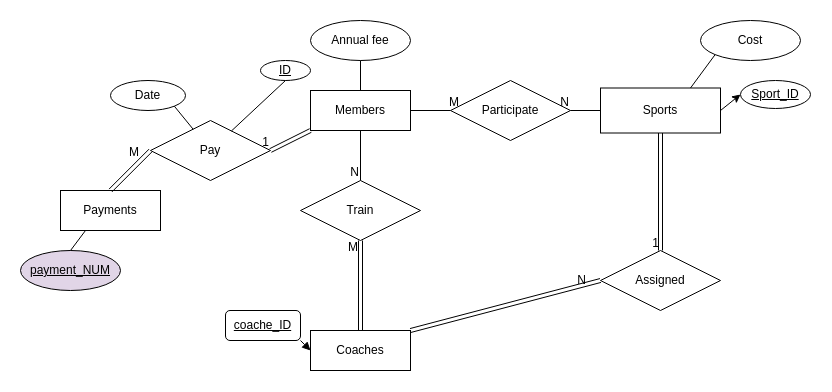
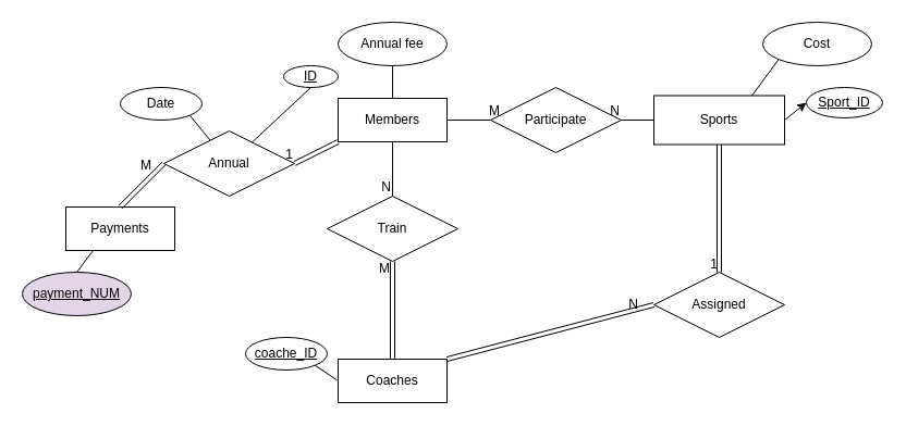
  <mxCell id="0" />
  <mxCell id="1" parent="0" />
  <mxCell id="2" value="Sports" style="rounded=0;whiteSpace=wrap;html=1;" vertex="1" parent="1"><mxGeometry x="600" y="87.5" width="120" height="45" as="geometry" /></mxCell>
  <mxCell id="3" value="Members" style="whiteSpace=wrap;html=1;align=center;" vertex="1" parent="1"><mxGeometry x="310" y="90" width="100" height="40" as="geometry" /></mxCell>
  <mxCell id="4" value="Annual fee" style="ellipse;whiteSpace=wrap;html=1;align=center;" vertex="1" parent="1"><mxGeometry x="310" y="20" width="100" height="40" as="geometry" /></mxCell>
  <mxCell id="5" value="" style="endArrow=none;html=1;rounded=0;exitX=0.5;exitY=1;exitDx=0;exitDy=0;entryX=0.5;entryY=0;entryDx=0;entryDy=0;" edge="1" parent="1" source="4" target="3"><mxGeometry relative="1" as="geometry"><mxPoint x="130" y="120" as="sourcePoint" /><mxPoint x="290" y="120" as="targetPoint" /></mxGeometry></mxCell>
- <mxCell id="6" value="Pay" style="shape=rhombus;perimeter=rhombusPerimeter;whiteSpace=wrap;html=1;align=center;" vertex="1" parent="1"><mxGeometry x="150" y="120" width="120" height="60" as="geometry" /></mxCell>
+ <mxCell id="6" value="Annual" style="shape=rhombus;perimeter=rhombusPerimeter;whiteSpace=wrap;html=1;align=center;" vertex="1" parent="1"><mxGeometry x="150" y="120" width="120" height="60" as="geometry" /></mxCell>
  <mxCell id="7" value="Cost" style="ellipse;whiteSpace=wrap;html=1;align=center;" vertex="1" parent="1"><mxGeometry x="700" y="20" width="100" height="40" as="geometry" /></mxCell>
  <mxCell id="8" value="" style="endArrow=none;html=1;rounded=0;entryX=0;entryY=1;entryDx=0;entryDy=0;exitX=0.75;exitY=0;exitDx=0;exitDy=0;" edge="1" parent="1" source="2" target="7"><mxGeometry relative="1" as="geometry"><mxPoint x="350" y="120" as="sourcePoint" /><mxPoint x="510" y="120" as="targetPoint" /></mxGeometry></mxCell>
  <mxCell id="9" value="Participate" style="shape=rhombus;perimeter=rhombusPerimeter;whiteSpace=wrap;html=1;align=center;" vertex="1" parent="1"><mxGeometry x="450" y="80" width="120" height="60" as="geometry" /></mxCell>
  <mxCell id="10" value="" style="endArrow=none;html=1;rounded=0;exitX=1;exitY=0.5;exitDx=0;exitDy=0;entryX=0;entryY=0.5;entryDx=0;entryDy=0;" edge="1" parent="1" source="3" target="9"><mxGeometry relative="1" as="geometry"><mxPoint x="240" y="120" as="sourcePoint" /><mxPoint x="280" y="120" as="targetPoint" /></mxGeometry></mxCell>
  <mxCell id="11" value="M" style="resizable=0;html=1;whiteSpace=wrap;align=right;verticalAlign=bottom;" connectable="0" vertex="1" parent="10"><mxGeometry x="1" relative="1" as="geometry"><mxPoint x="10" as="offset" /></mxGeometry></mxCell>
  <mxCell id="12" value="" style="endArrow=none;html=1;rounded=0;entryX=1;entryY=0.5;entryDx=0;entryDy=0;exitX=0;exitY=0.5;exitDx=0;exitDy=0;" edge="1" parent="1" source="2" target="9"><mxGeometry relative="1" as="geometry"><mxPoint x="435" y="120" as="sourcePoint" /><mxPoint x="400" y="120" as="targetPoint" /></mxGeometry></mxCell>
  <mxCell id="13" value="N" style="resizable=0;html=1;whiteSpace=wrap;align=right;verticalAlign=bottom;" connectable="0" vertex="1" parent="12"><mxGeometry x="1" relative="1" as="geometry"><mxPoint as="offset" /></mxGeometry></mxCell>
  <mxCell id="14" value="Payments" style="whiteSpace=wrap;html=1;align=center;" vertex="1" parent="1"><mxGeometry x="60" y="190" width="100" height="40" as="geometry" /></mxCell>
  <mxCell id="15" value="" style="shape=link;html=1;rounded=0;entryX=1;entryY=0.5;entryDx=0;entryDy=0;exitX=0;exitY=1;exitDx=0;exitDy=0;" edge="1" parent="1" source="3" target="6"><mxGeometry relative="1" as="geometry"><mxPoint x="150" y="230" as="sourcePoint" /><mxPoint x="310" y="230" as="targetPoint" /></mxGeometry></mxCell>
  <mxCell id="16" value="1" style="resizable=0;html=1;whiteSpace=wrap;align=right;verticalAlign=bottom;" connectable="0" vertex="1" parent="15"><mxGeometry x="1" relative="1" as="geometry" /></mxCell>
  <mxCell id="17" value="" style="shape=link;html=1;rounded=0;entryX=0;entryY=0.5;entryDx=0;entryDy=0;exitX=0.5;exitY=0;exitDx=0;exitDy=0;" edge="1" parent="1" source="14" target="6"><mxGeometry relative="1" as="geometry"><mxPoint x="140" y="140" as="sourcePoint" /><mxPoint x="100" y="150" as="targetPoint" /></mxGeometry></mxCell>
  <mxCell id="18" value="M" style="resizable=0;html=1;whiteSpace=wrap;align=right;verticalAlign=bottom;" connectable="0" vertex="1" parent="17"><mxGeometry x="1" relative="1" as="geometry"><mxPoint x="-10" y="10" as="offset" /></mxGeometry></mxCell>
  <mxCell id="19" value="Date" style="ellipse;whiteSpace=wrap;html=1;align=center;" vertex="1" parent="1"><mxGeometry x="110" y="80" width="75" height="30" as="geometry" /></mxCell>
  <mxCell id="20" value="" style="endArrow=none;html=1;rounded=0;exitX=1;exitY=1;exitDx=0;exitDy=0;" edge="1" parent="1" source="19" target="6"><mxGeometry relative="1" as="geometry"><mxPoint x="-10" y="230" as="sourcePoint" /><mxPoint x="150" y="230" as="targetPoint" /></mxGeometry></mxCell>
  <mxCell id="21" value="Coaches" style="whiteSpace=wrap;html=1;align=center;" vertex="1" parent="1"><mxGeometry x="310" y="330" width="100" height="40" as="geometry" /></mxCell>
  <mxCell id="22" value="Train" style="shape=rhombus;perimeter=rhombusPerimeter;whiteSpace=wrap;html=1;align=center;" vertex="1" parent="1"><mxGeometry x="300" y="180" width="120" height="60" as="geometry" /></mxCell>
  <mxCell id="23" value="" style="endArrow=none;html=1;rounded=0;exitX=0.5;exitY=1;exitDx=0;exitDy=0;entryX=0.5;entryY=0;entryDx=0;entryDy=0;" edge="1" parent="1" source="3" target="22"><mxGeometry relative="1" as="geometry"><mxPoint x="270" y="300" as="sourcePoint" /><mxPoint x="430" y="300" as="targetPoint" /></mxGeometry></mxCell>
  <mxCell id="24" value="N" style="resizable=0;html=1;whiteSpace=wrap;align=right;verticalAlign=bottom;" connectable="0" vertex="1" parent="23"><mxGeometry x="1" relative="1" as="geometry" /></mxCell>
  <mxCell id="25" value="" style="shape=link;html=1;rounded=0;exitX=0.5;exitY=0;exitDx=0;exitDy=0;entryX=0.5;entryY=1;entryDx=0;entryDy=0;" edge="1" parent="1" source="21" target="22"><mxGeometry relative="1" as="geometry"><mxPoint x="270" y="300" as="sourcePoint" /><mxPoint x="430" y="300" as="targetPoint" /></mxGeometry></mxCell>
  <mxCell id="26" value="M" style="resizable=0;html=1;whiteSpace=wrap;align=right;verticalAlign=bottom;" connectable="0" vertex="1" parent="25"><mxGeometry x="1" relative="1" as="geometry"><mxPoint x="-1" y="15" as="offset" /></mxGeometry></mxCell>
  <mxCell id="27" value="Assigned" style="shape=rhombus;perimeter=rhombusPerimeter;whiteSpace=wrap;html=1;align=center;" vertex="1" parent="1"><mxGeometry x="600" y="250" width="120" height="60" as="geometry" /></mxCell>
  <mxCell id="28" value="" style="shape=link;html=1;rounded=0;entryX=0.5;entryY=0;entryDx=0;entryDy=0;exitX=0.5;exitY=1;exitDx=0;exitDy=0;" edge="1" parent="1" source="2" target="27"><mxGeometry relative="1" as="geometry"><mxPoint x="430" y="270" as="sourcePoint" /><mxPoint x="590" y="270" as="targetPoint" /></mxGeometry></mxCell>
  <mxCell id="29" value="1" style="resizable=0;html=1;whiteSpace=wrap;align=right;verticalAlign=bottom;" connectable="0" vertex="1" parent="28"><mxGeometry x="1" relative="1" as="geometry" /></mxCell>
  <mxCell id="30" value="" style="shape=link;html=1;rounded=0;entryX=0;entryY=0.5;entryDx=0;entryDy=0;exitX=1;exitY=0;exitDx=0;exitDy=0;" edge="1" parent="1" source="21" target="27"><mxGeometry relative="1" as="geometry"><mxPoint x="430" y="270" as="sourcePoint" /><mxPoint x="590" y="270" as="targetPoint" /></mxGeometry></mxCell>
  <mxCell id="31" value="N" style="resizable=0;html=1;whiteSpace=wrap;align=right;verticalAlign=bottom;" connectable="0" vertex="1" parent="30"><mxGeometry x="1" relative="1" as="geometry"><mxPoint x="-13" y="8" as="offset" /></mxGeometry></mxCell>
  <mxCell id="32" value="ID" style="ellipse;whiteSpace=wrap;html=1;align=center;fontStyle=4;" vertex="1" parent="1"><mxGeometry x="260" y="60" width="50" height="20" as="geometry" /></mxCell>
  <mxCell id="33" value="" style="endArrow=none;html=1;rounded=0;exitX=0.5;exitY=1;exitDx=0;exitDy=0;" edge="1" parent="1" source="32" target="6"><mxGeometry relative="1" as="geometry"><mxPoint x="360" y="210" as="sourcePoint" /><mxPoint x="520" y="210" as="targetPoint" /></mxGeometry></mxCell>
  <mxCell id="34" value="Sport_ID" style="ellipse;whiteSpace=wrap;html=1;align=center;fontStyle=4;" vertex="1" parent="1"><mxGeometry x="740" y="80" width="70" height="28" as="geometry" /></mxCell>
  <mxCell id="35" value="" style="endArrow=classic;html=1;rounded=0;entryX=0;entryY=0.5;entryDx=0;entryDy=0;exitX=1;exitY=0.5;exitDx=0;exitDy=0;" edge="1" parent="1" source="2" target="34"><mxGeometry relative="1" as="geometry"><mxPoint x="360" y="210" as="sourcePoint" /><mxPoint x="520" y="210" as="targetPoint" /></mxGeometry></mxCell>
- <mxCell id="36" value="coache_ID" style="whiteSpace=wrap;html=1;align=center;fontStyle=4;rounded=1;" vertex="1" parent="1"><mxGeometry x="225" y="310" width="75" height="30" as="geometry" /></mxCell>
- <mxCell id="37" value="" style="endArrow=block;html=1;rounded=0;exitX=1;exitY=1;exitDx=0;exitDy=0;entryX=0;entryY=0.5;entryDx=0;entryDy=0;" edge="1" parent="1" source="36" target="21"><mxGeometry relative="1" as="geometry"><mxPoint x="360" y="210" as="sourcePoint" /><mxPoint x="520" y="210" as="targetPoint" /></mxGeometry></mxCell>
+ <mxCell id="36" value="coache_ID" style="ellipse;whiteSpace=wrap;html=1;align=center;fontStyle=4;" vertex="1" parent="1"><mxGeometry x="225" y="310" width="75" height="30" as="geometry" /></mxCell>
+ <mxCell id="37" value="" style="endArrow=none;html=1;rounded=0;exitX=1;exitY=1;exitDx=0;exitDy=0;entryX=0;entryY=0.5;entryDx=0;entryDy=0;" edge="1" parent="1" source="36" target="21"><mxGeometry relative="1" as="geometry"><mxPoint x="360" y="210" as="sourcePoint" /><mxPoint x="520" y="210" as="targetPoint" /></mxGeometry></mxCell>
  <mxCell id="38" value="payment_NUM" style="ellipse;whiteSpace=wrap;html=1;align=center;fontStyle=4;fillColor=#e1d5e7;" vertex="1" parent="1"><mxGeometry x="20" y="250" width="100" height="40" as="geometry" /></mxCell>
  <mxCell id="39" value="" style="endArrow=none;html=1;rounded=0;exitX=0.25;exitY=1;exitDx=0;exitDy=0;entryX=0.5;entryY=0;entryDx=0;entryDy=0;" edge="1" parent="1" source="14" target="38"><mxGeometry relative="1" as="geometry"><mxPoint x="340" y="210" as="sourcePoint" /><mxPoint x="500" y="210" as="targetPoint" /></mxGeometry></mxCell>
